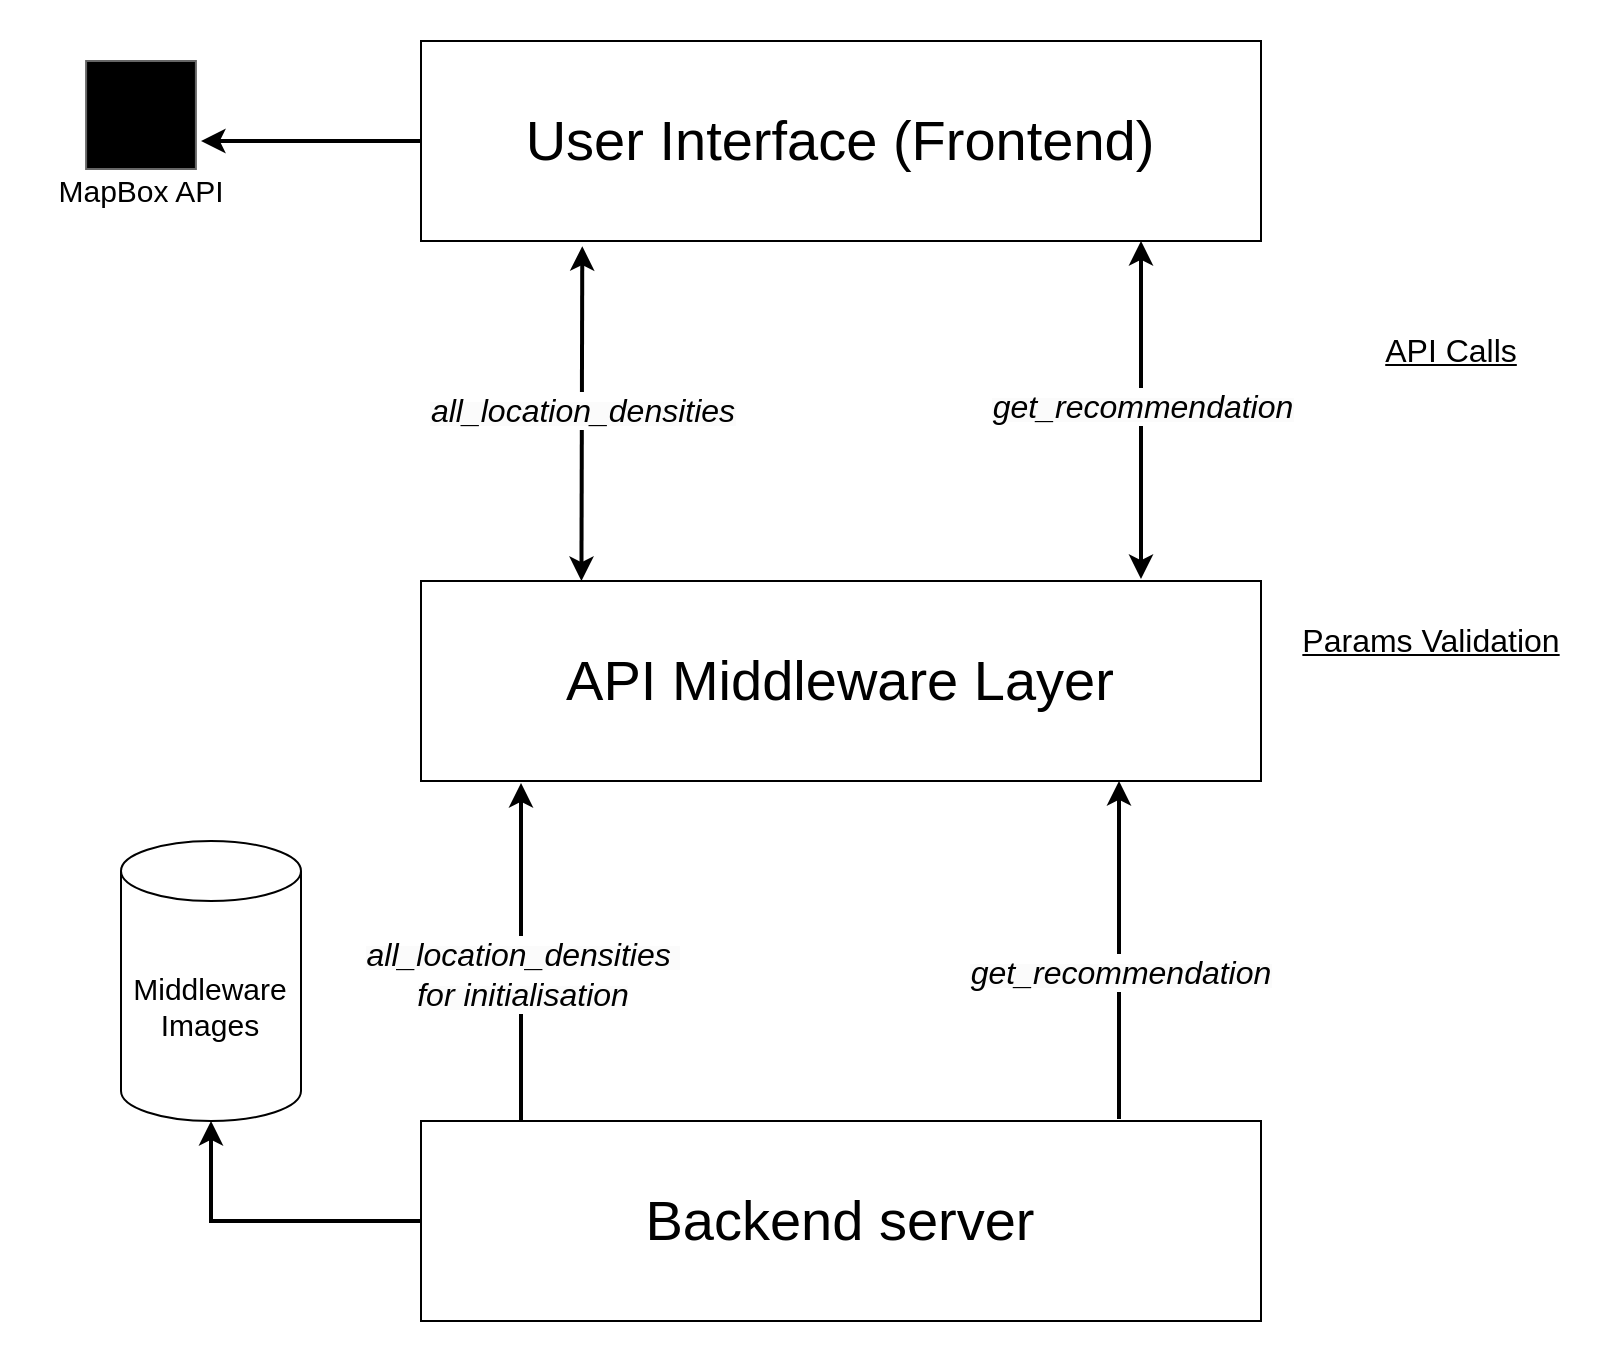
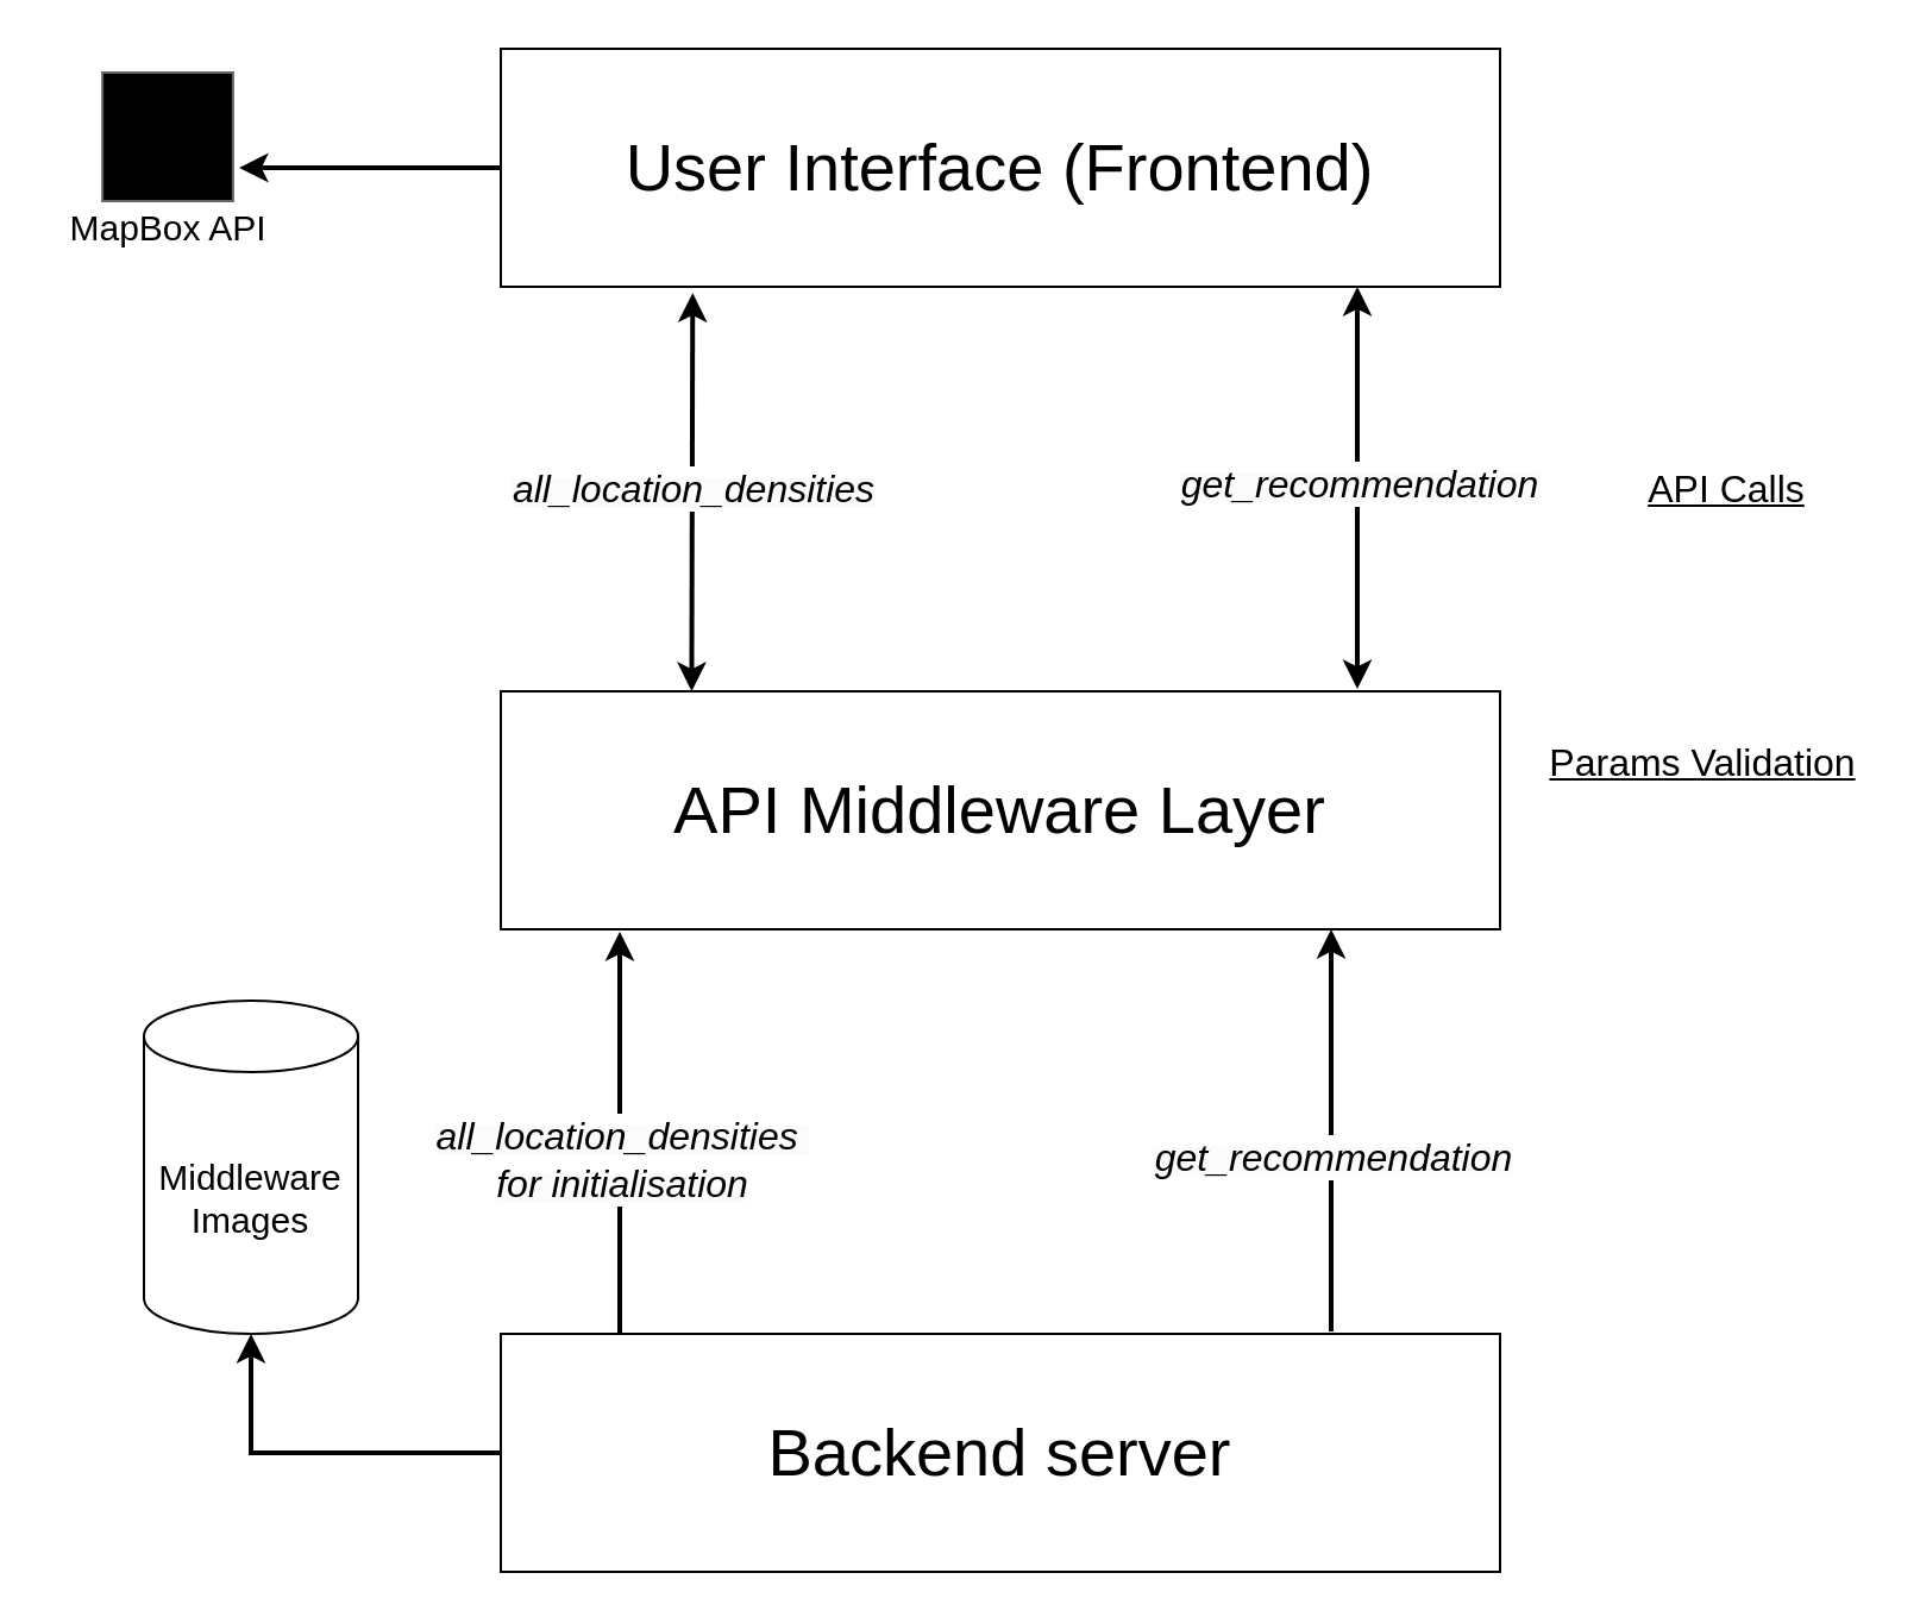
  <mxCell id="0" />
  <mxCell id="1" parent="0" />
  <mxCell id="2" style="edgeStyle=orthogonalEdgeStyle;rounded=0;orthogonalLoop=1;jettySize=auto;html=1;strokeWidth=2;" edge="1" parent="1" source="3"><mxGeometry relative="1" as="geometry"><mxPoint x="100" y="70" as="targetPoint" /></mxGeometry></mxCell>
  <mxCell id="3" value="&lt;font style=&quot;font-size: 28px;&quot;&gt;User Interface (Frontend)&lt;/font&gt;" style="rounded=0;whiteSpace=wrap;html=1;" vertex="1" parent="1"><mxGeometry x="210" y="20" width="420" height="100" as="geometry" /></mxCell>
  <mxCell id="4" value="&lt;font style=&quot;font-size: 28px;&quot;&gt;API Middleware Layer&lt;/font&gt;" style="rounded=0;whiteSpace=wrap;html=1;" vertex="1" parent="1"><mxGeometry x="210" y="290" width="420" height="100" as="geometry" /></mxCell>
  <mxCell id="5" value="&lt;font style=&quot;font-size: 28px;&quot;&gt;Backend server&lt;/font&gt;" style="rounded=0;whiteSpace=wrap;html=1;" vertex="1" parent="1"><mxGeometry x="210" y="560" width="420" height="100" as="geometry" /></mxCell>
  <mxCell id="6" style="edgeStyle=orthogonalEdgeStyle;rounded=0;orthogonalLoop=1;jettySize=auto;html=1;exitX=0.797;exitY=0.993;exitDx=0;exitDy=0;entryX=0.798;entryY=-0.02;entryDx=0;entryDy=0;entryPerimeter=0;exitPerimeter=0;strokeWidth=2;" edge="1" parent="1"><mxGeometry relative="1" as="geometry"><mxPoint x="559" y="559" as="sourcePoint" /><mxPoint x="559" y="390" as="targetPoint" /></mxGeometry></mxCell>
  <mxCell id="7" value="&lt;span style=&quot;background-color: rgb(251, 251, 251);&quot;&gt;&lt;font style=&quot;font-size: 16px;&quot;&gt;&lt;i style=&quot;&quot;&gt;get_recommendation&lt;/i&gt;&lt;/font&gt;&lt;/span&gt;" style="edgeLabel;html=1;align=center;verticalAlign=middle;resizable=0;points=[];" vertex="1" connectable="0" parent="6"><mxGeometry x="-0.122" relative="1" as="geometry"><mxPoint as="offset" /></mxGeometry></mxCell>
  <mxCell id="8" style="edgeStyle=orthogonalEdgeStyle;rounded=0;orthogonalLoop=1;jettySize=auto;html=1;exitX=0.797;exitY=0.993;exitDx=0;exitDy=0;entryX=0.798;entryY=-0.02;entryDx=0;entryDy=0;entryPerimeter=0;exitPerimeter=0;strokeWidth=2;" edge="1" parent="1"><mxGeometry relative="1" as="geometry"><mxPoint x="260" y="560" as="sourcePoint" /><mxPoint x="260" y="391" as="targetPoint" /></mxGeometry></mxCell>
  <mxCell id="9" value="&lt;span style=&quot;background-color: rgb(251, 251, 251);&quot;&gt;&lt;font style=&quot;font-size: 16px;&quot;&gt;&lt;i style=&quot;&quot;&gt;all_location_densities&amp;nbsp;&lt;br&gt;for initialisation&lt;/i&gt;&lt;/font&gt;&lt;/span&gt;" style="edgeLabel;html=1;align=center;verticalAlign=middle;resizable=0;points=[];" vertex="1" connectable="0" parent="8"><mxGeometry x="-0.122" relative="1" as="geometry"><mxPoint as="offset" /></mxGeometry></mxCell>
  <mxCell id="10" value="&lt;font style=&quot;font-size: 15px;&quot;&gt;Middleware&lt;/font&gt;&lt;div&gt;&lt;font style=&quot;font-size: 15px;&quot;&gt;Images&lt;/font&gt;&lt;/div&gt;" style="shape=cylinder3;whiteSpace=wrap;html=1;boundedLbl=1;backgroundOutline=1;size=15;" vertex="1" parent="1"><mxGeometry x="60" y="420" width="90" height="140" as="geometry" /></mxCell>
  <mxCell id="11" style="edgeStyle=orthogonalEdgeStyle;rounded=0;orthogonalLoop=1;jettySize=auto;html=1;entryX=0.5;entryY=1;entryDx=0;entryDy=0;entryPerimeter=0;strokeWidth=2;" edge="1" parent="1" source="5" target="10"><mxGeometry relative="1" as="geometry" /></mxCell>
  <mxCell id="12" value="" style="points=[];aspect=fixed;html=1;align=center;shadow=0;fillColor=light-dark(#000000, #1a1a1a);strokeColor=#666666;shape=mxgraph.alibaba_cloud.uis_ultimate_internet_service;gradientColor=light-dark(#000000, #535353);strokeWidth=1;fillStyle=cross-hatch;" vertex="1" parent="1"><mxGeometry x="42.55" y="30" width="54.9" height="54" as="geometry" /></mxCell>
  <mxCell id="13" value="&lt;font style=&quot;font-size: 15px;&quot;&gt;MapBox API&lt;/font&gt;" style="text;html=1;align=center;verticalAlign=middle;resizable=0;points=[];autosize=1;strokeColor=none;fillColor=none;" vertex="1" parent="1"><mxGeometry x="20" y="80" width="100" height="30" as="geometry" /></mxCell>
  <mxCell id="14" value="" style="endArrow=classic;startArrow=classic;html=1;rounded=0;exitX=0.191;exitY=-0.022;exitDx=0;exitDy=0;exitPerimeter=0;strokeWidth=2;entryX=0.192;entryY=1.004;entryDx=0;entryDy=0;entryPerimeter=0;" edge="1" parent="1"><mxGeometry width="50" height="50" relative="1" as="geometry"><mxPoint x="290.22" y="290" as="sourcePoint" /><mxPoint x="290.64" y="122.6" as="targetPoint" /></mxGeometry></mxCell>
  <mxCell id="15" value="&lt;i style=&quot;background-color: rgb(251, 251, 251);&quot;&gt;&lt;font style=&quot;font-size: 16px;&quot;&gt;all_location_densities&lt;/font&gt;&lt;/i&gt;" style="edgeLabel;html=1;align=center;verticalAlign=middle;resizable=0;points=[];" vertex="1" connectable="0" parent="14"><mxGeometry x="0.025" relative="1" as="geometry"><mxPoint as="offset" /></mxGeometry></mxCell>
  <mxCell id="16" value="" style="endArrow=classic;startArrow=classic;html=1;rounded=0;exitX=0.2;exitY=-0.013;exitDx=0;exitDy=0;exitPerimeter=0;strokeWidth=2;" edge="1" parent="1"><mxGeometry width="50" height="50" relative="1" as="geometry"><mxPoint x="570" y="289" as="sourcePoint" /><mxPoint x="570" y="120" as="targetPoint" /></mxGeometry></mxCell>
  <mxCell id="17" value="&lt;i style=&quot;background-color: rgb(251, 251, 251);&quot;&gt;&lt;font style=&quot;font-size: 16px;&quot;&gt;get_recommendation&lt;/font&gt;&lt;/i&gt;" style="edgeLabel;html=1;align=center;verticalAlign=middle;resizable=0;points=[];" vertex="1" connectable="0" parent="16"><mxGeometry x="0.025" relative="1" as="geometry"><mxPoint as="offset" /></mxGeometry></mxCell>
  <mxCell id="18" value="&lt;font style=&quot;font-size: 16px;&quot;&gt;&lt;u style=&quot;&quot;&gt;Params Validation&lt;/u&gt;&lt;/font&gt;" style="text;html=1;align=center;verticalAlign=middle;resizable=0;points=[];autosize=1;strokeColor=none;fillColor=none;" vertex="1" parent="1"><mxGeometry x="645" y="305" width="140" height="30" as="geometry" /></mxCell>
- <mxCell id="19" value="&lt;font style=&quot;font-size: 16px;&quot;&gt;&lt;u style=&quot;&quot;&gt;API Calls&lt;/u&gt;&lt;/font&gt;" style="text;html=1;align=center;verticalAlign=middle;resizable=0;points=[];autosize=1;strokeColor=none;fillColor=none;" vertex="1" parent="1"><mxGeometry x="680" y="160" width="90" height="30" as="geometry" /></mxCell>
+ <mxCell id="19" value="&lt;font style=&quot;font-size: 16px;&quot;&gt;&lt;u style=&quot;&quot;&gt;API Calls&lt;/u&gt;&lt;/font&gt;" style="text;html=1;align=center;verticalAlign=middle;resizable=0;points=[];autosize=1;strokeColor=none;fillColor=none;" vertex="1" parent="1"><mxGeometry x="680" y="190" width="90" height="30" as="geometry" /></mxCell>
